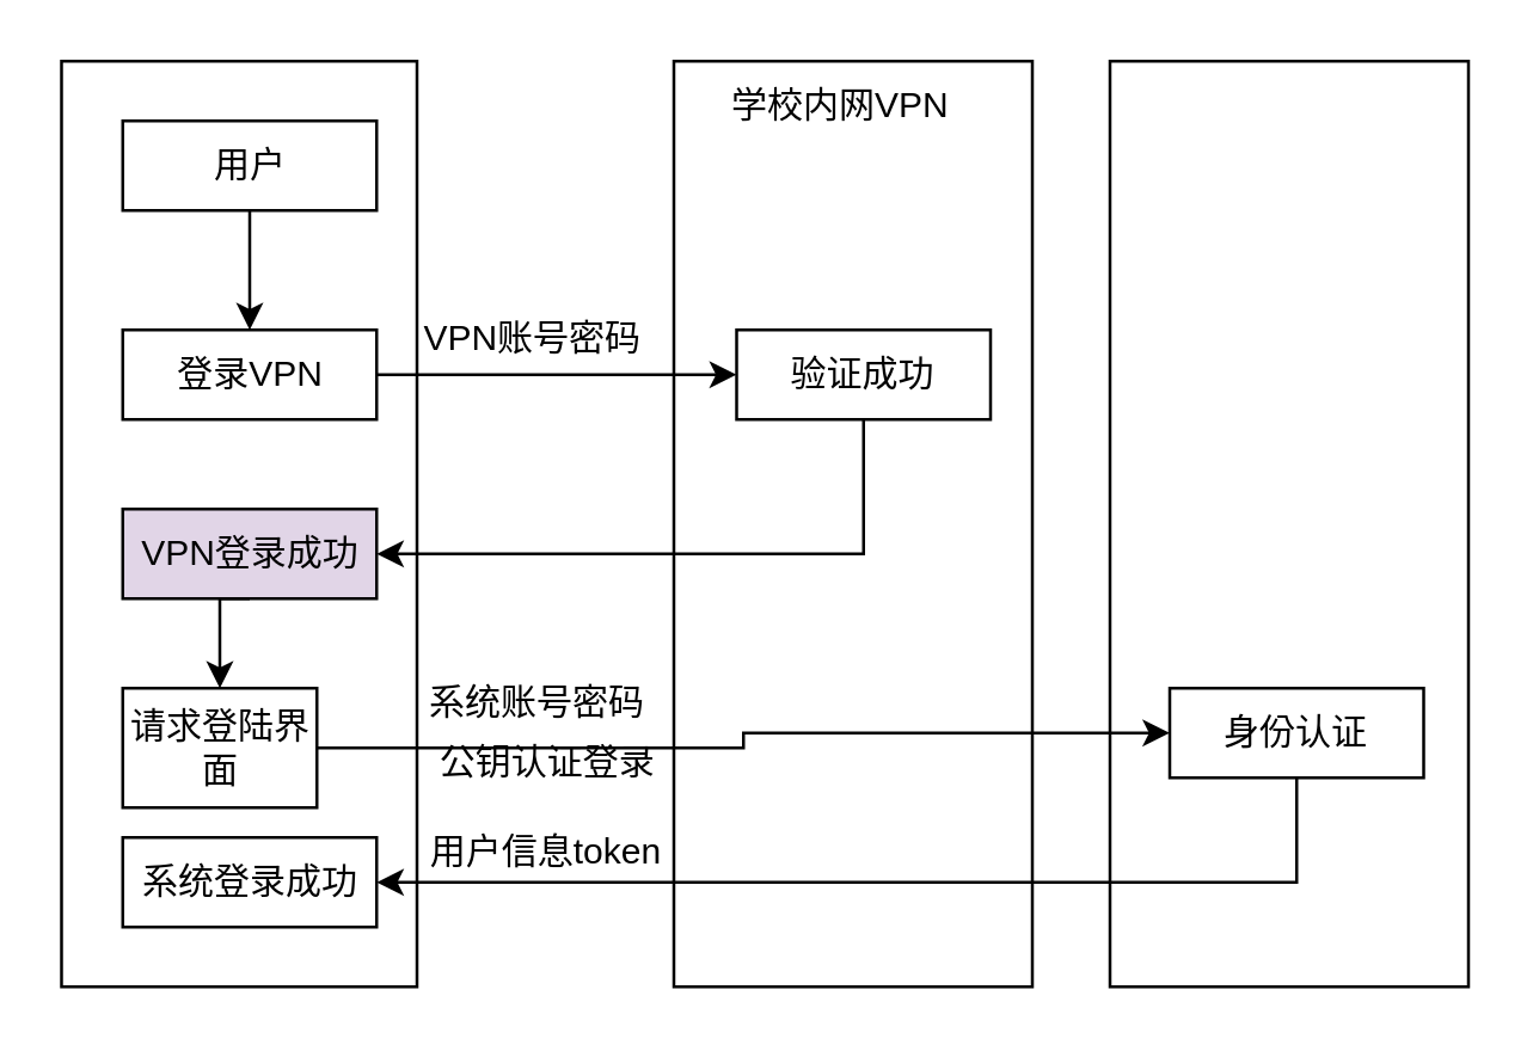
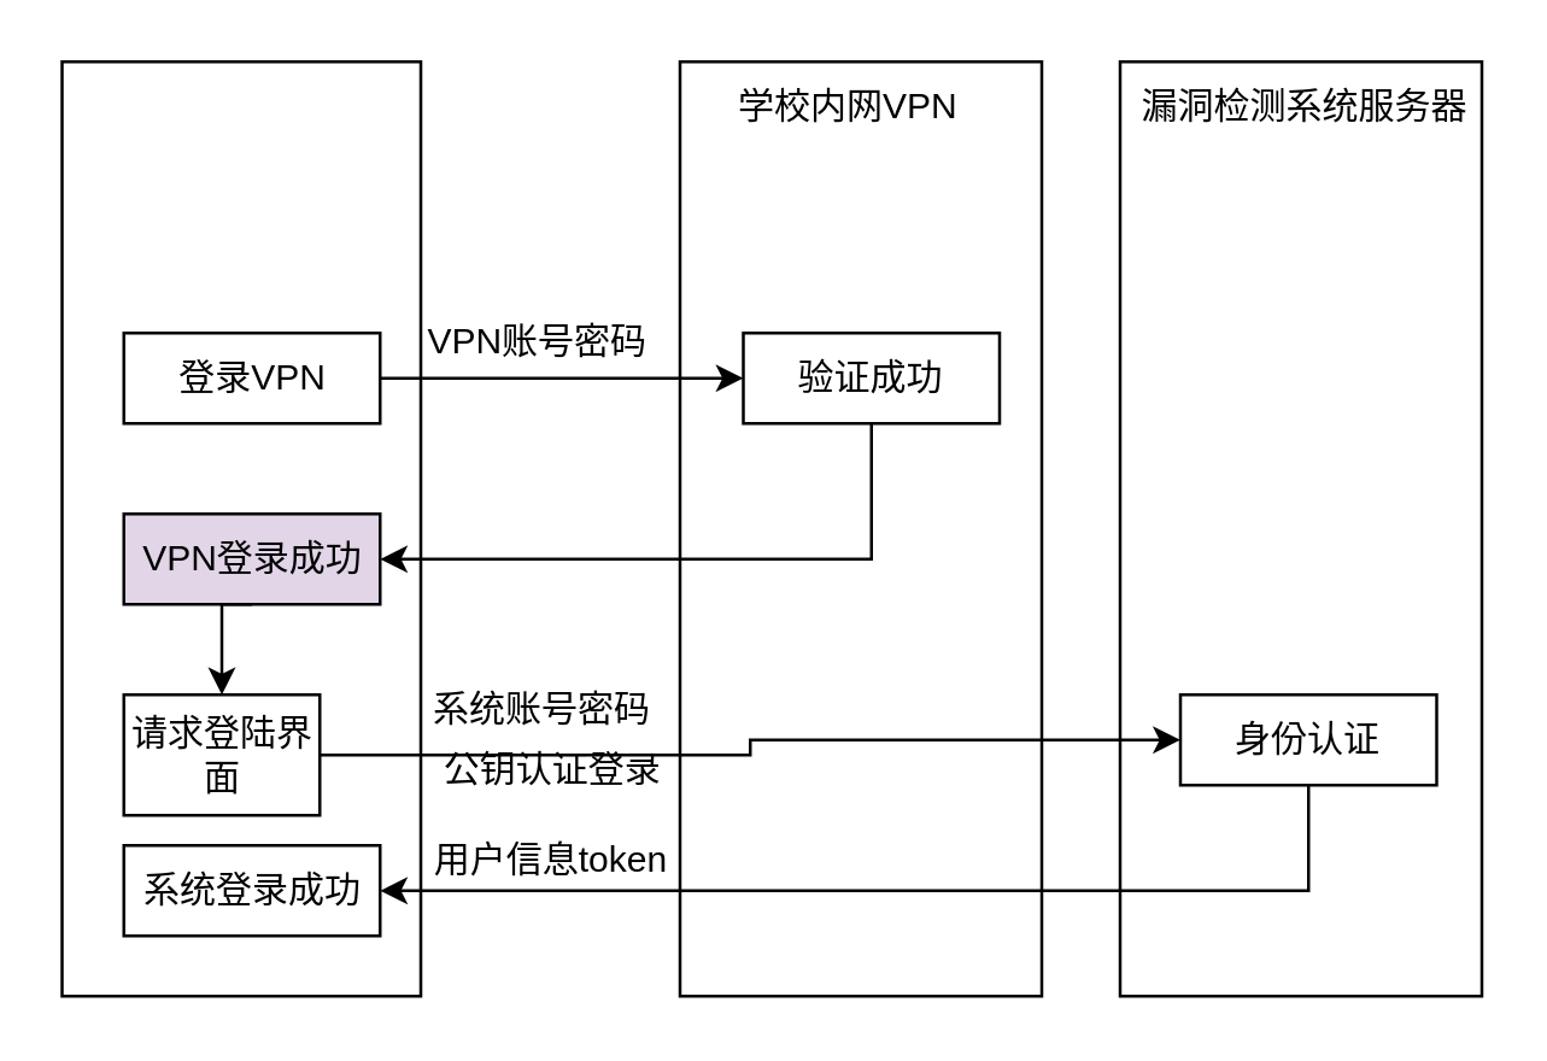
  <mxCell id="0" />
  <mxCell id="1" parent="0" />
  <mxCell id="2" value="" style="rounded=0;whiteSpace=wrap;html=1;" vertex="1" parent="1"><mxGeometry x="20" y="20" width="119" height="310" as="geometry" /></mxCell>
  <mxCell id="3" value="" style="rounded=0;whiteSpace=wrap;html=1;" vertex="1" parent="1"><mxGeometry x="371" y="20" width="120" height="310" as="geometry" /></mxCell>
  <mxCell id="4" value="" style="rounded=0;whiteSpace=wrap;html=1;" vertex="1" parent="1"><mxGeometry x="225" y="20" width="120" height="310" as="geometry" /></mxCell>
+ <mxCell id="5" value="漏洞检测系统服务器" style="text;html=1;strokeColor=none;fillColor=none;align=center;verticalAlign=middle;whiteSpace=wrap;rounded=0;" vertex="1" parent="1"><mxGeometry x="374" y="20" width="117" height="30" as="geometry" /></mxCell>
  <mxCell id="6" value="学校内网VPN" style="text;html=1;strokeColor=none;fillColor=none;align=center;verticalAlign=middle;whiteSpace=wrap;rounded=0;" vertex="1" parent="1"><mxGeometry x="231" y="20" width="100" height="30" as="geometry" /></mxCell>
- <mxCell id="7" style="edgeStyle=orthogonalEdgeStyle;rounded=0;orthogonalLoop=1;jettySize=auto;html=1;exitX=0.5;exitY=1;exitDx=0;exitDy=0;" edge="1" parent="1" source="8" target="12"><mxGeometry relative="1" as="geometry" /></mxCell>
- <mxCell id="8" value="用户" style="rounded=0;whiteSpace=wrap;html=1;" vertex="1" parent="1"><mxGeometry x="40.5" y="40" width="85" height="30" as="geometry" /></mxCell>
  <mxCell id="9" style="edgeStyle=orthogonalEdgeStyle;rounded=0;orthogonalLoop=1;jettySize=auto;html=1;exitX=0.5;exitY=1;exitDx=0;exitDy=0;entryX=1;entryY=0.5;entryDx=0;entryDy=0;" edge="1" parent="1" source="10" target="15"><mxGeometry relative="1" as="geometry" /></mxCell>
  <mxCell id="10" value="验证成功" style="rounded=0;whiteSpace=wrap;html=1;" vertex="1" parent="1"><mxGeometry x="246" y="110" width="85" height="30" as="geometry" /></mxCell>
  <mxCell id="11" style="edgeStyle=orthogonalEdgeStyle;rounded=0;orthogonalLoop=1;jettySize=auto;html=1;exitX=1;exitY=0.5;exitDx=0;exitDy=0;entryX=0;entryY=0.5;entryDx=0;entryDy=0;" edge="1" parent="1" source="12" target="10"><mxGeometry relative="1" as="geometry" /></mxCell>
  <mxCell id="12" value="登录VPN" style="rounded=0;whiteSpace=wrap;html=1;" vertex="1" parent="1"><mxGeometry x="40.5" y="110" width="85" height="30" as="geometry" /></mxCell>
  <mxCell id="13" value="VPN账号密码" style="text;html=1;strokeColor=none;fillColor=none;align=center;verticalAlign=middle;whiteSpace=wrap;rounded=0;" vertex="1" parent="1"><mxGeometry x="138" y="98" width="80" height="30" as="geometry" /></mxCell>
  <mxCell id="14" style="edgeStyle=orthogonalEdgeStyle;rounded=0;orthogonalLoop=1;jettySize=auto;html=1;exitX=0.5;exitY=1;exitDx=0;exitDy=0;entryX=0.5;entryY=0;entryDx=0;entryDy=0;" edge="1" parent="1" source="15" target="17"><mxGeometry relative="1" as="geometry" /></mxCell>
  <mxCell id="15" value="VPN登录成功" style="rounded=0;whiteSpace=wrap;html=1;fillColor=#e1d5e7;" vertex="1" parent="1"><mxGeometry x="40.5" y="170" width="85" height="30" as="geometry" /></mxCell>
  <mxCell id="16" style="edgeStyle=orthogonalEdgeStyle;rounded=0;orthogonalLoop=1;jettySize=auto;html=1;exitX=1;exitY=0.5;exitDx=0;exitDy=0;entryX=0;entryY=0.5;entryDx=0;entryDy=0;" edge="1" parent="1" source="17" target="19"><mxGeometry relative="1" as="geometry" /></mxCell>
  <mxCell id="17" value="请求登陆界面" style="rounded=0;whiteSpace=wrap;html=1;" vertex="1" parent="1"><mxGeometry x="40.5" y="230" width="65" height="40" as="geometry" /></mxCell>
  <mxCell id="18" style="edgeStyle=orthogonalEdgeStyle;rounded=0;orthogonalLoop=1;jettySize=auto;html=1;exitX=0.5;exitY=1;exitDx=0;exitDy=0;entryX=1;entryY=0.5;entryDx=0;entryDy=0;" edge="1" parent="1" source="19" target="21"><mxGeometry relative="1" as="geometry" /></mxCell>
  <mxCell id="19" value="身份认证" style="rounded=0;whiteSpace=wrap;html=1;" vertex="1" parent="1"><mxGeometry x="391" y="230" width="85" height="30" as="geometry" /></mxCell>
  <mxCell id="20" value="系统账号密码" style="text;html=1;strokeColor=none;fillColor=none;align=center;verticalAlign=middle;whiteSpace=wrap;rounded=0;" vertex="1" parent="1"><mxGeometry x="139" y="220" width="81" height="30" as="geometry" /></mxCell>
  <mxCell id="21" value="系统登录成功" style="rounded=0;whiteSpace=wrap;html=1;" vertex="1" parent="1"><mxGeometry x="40.5" y="280" width="85" height="30" as="geometry" /></mxCell>
  <mxCell id="22" value="用户信息token" style="text;html=1;strokeColor=none;fillColor=none;align=center;verticalAlign=middle;whiteSpace=wrap;rounded=0;" vertex="1" parent="1"><mxGeometry x="134" y="270" width="97" height="30" as="geometry" /></mxCell>
  <mxCell id="23" value="公钥认证登录" style="text;html=1;strokeColor=none;fillColor=none;align=center;verticalAlign=middle;whiteSpace=wrap;rounded=0;" vertex="1" parent="1"><mxGeometry x="141.5" y="240" width="82" height="30" as="geometry" /></mxCell>
